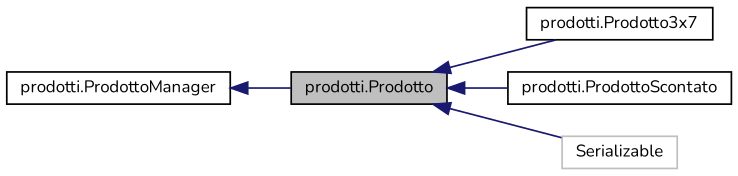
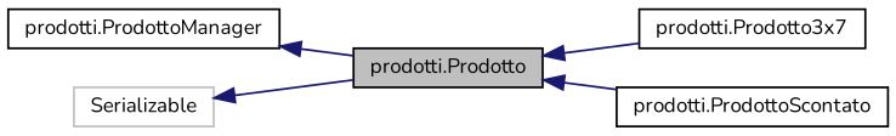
  digraph {
    fontname=Nunito
    rankdir=LR
    node [color=black fillcolor=white fontname=Nunito fontsize=10 shape=record style=filled]
    edge [color=midnightblue dir=back fontname=Nunito fontsize=10 labelfontname=Helvetica labelfontsize=10 style=solid]
    n1 [fillcolor=grey75 fontcolor=black height=0.2 label="prodotti.Prodotto" width=0.4]
    n2 [height=0.2 label="prodotti.Prodotto3x7" width=0.4]
    n3 [height=0.2 label="prodotti.ProdottoScontato" width=0.4]
    n4 [height=0.2 label="prodotti.ProdottoManager" width=0.4]
    n5 [color=grey75 height=0.2 label=Serializable width=0.4]
    n1 -> n2
    n1 -> n3
    n4 -> n1
-   n1 -> n5
+   n5 -> n1
  }
